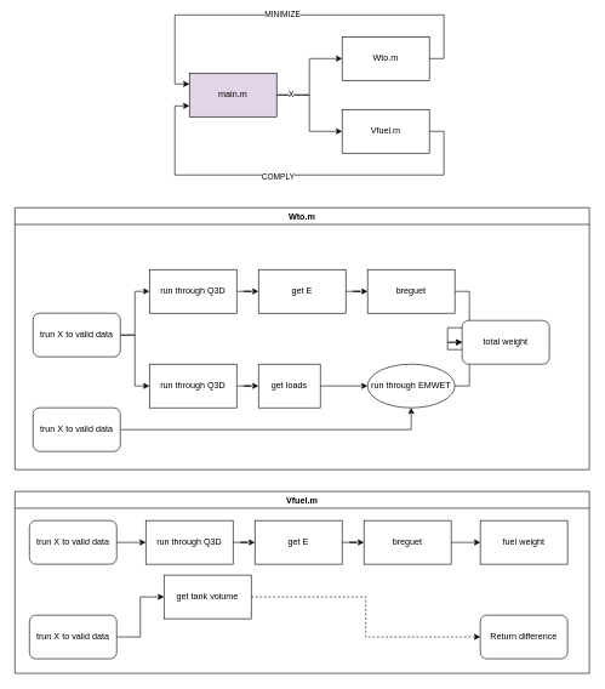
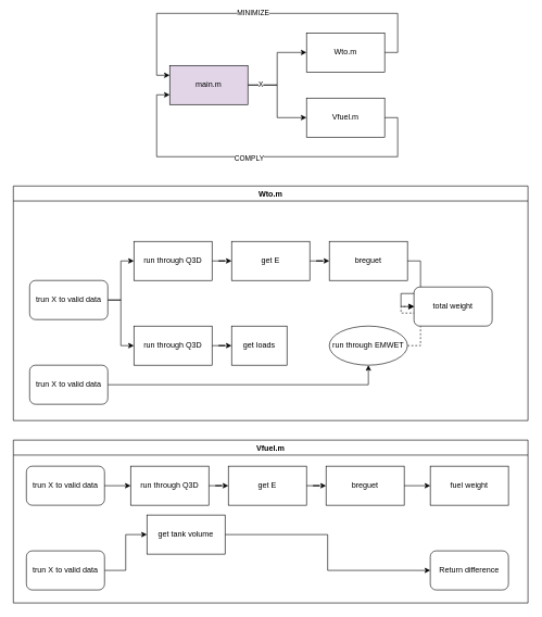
  <mxCell id="0" />
  <mxCell id="1" parent="0" />
  <mxCell id="2" style="edgeStyle=orthogonalEdgeStyle;rounded=0;orthogonalLoop=1;jettySize=auto;html=1;" parent="1" source="4" target="7" edge="1"><mxGeometry relative="1" as="geometry" /></mxCell>
  <mxCell id="3" value="X" style="edgeStyle=orthogonalEdgeStyle;rounded=0;orthogonalLoop=1;jettySize=auto;html=1;exitX=1;exitY=0.5;exitDx=0;exitDy=0;entryX=0;entryY=0.5;entryDx=0;entryDy=0;" parent="1" source="4" target="10" edge="1"><mxGeometry x="-0.714" relative="1" as="geometry"><mxPoint x="370" y="190" as="targetPoint" /><mxPoint as="offset" /></mxGeometry></mxCell>
  <mxCell id="4" value="main.m" style="rounded=0;whiteSpace=wrap;html=1;fillColor=#e1d5e7;" parent="1" vertex="1"><mxGeometry x="260" y="100" width="120" height="60" as="geometry" /></mxCell>
  <mxCell id="5" style="edgeStyle=orthogonalEdgeStyle;rounded=0;orthogonalLoop=1;jettySize=auto;html=1;entryX=0;entryY=0.25;entryDx=0;entryDy=0;exitX=1;exitY=0.5;exitDx=0;exitDy=0;" parent="1" source="7" target="4" edge="1"><mxGeometry relative="1" as="geometry"><Array as="points"><mxPoint x="610" y="80" /><mxPoint x="610" y="20" /><mxPoint x="240" y="20" /><mxPoint x="240" y="115" /></Array></mxGeometry></mxCell>
  <mxCell id="6" value="MINIMIZE" style="edgeLabel;html=1;align=center;verticalAlign=middle;resizable=0;points=[];" parent="5" vertex="1" connectable="0"><mxGeometry x="0.073" y="-2" relative="1" as="geometry"><mxPoint as="offset" /></mxGeometry></mxCell>
  <mxCell id="7" value="Wto.m" style="rounded=0;whiteSpace=wrap;html=1;" parent="1" vertex="1"><mxGeometry x="470" y="50" width="120" height="60" as="geometry" /></mxCell>
  <mxCell id="8" style="edgeStyle=orthogonalEdgeStyle;rounded=0;orthogonalLoop=1;jettySize=auto;html=1;exitX=1;exitY=0.5;exitDx=0;exitDy=0;entryX=0;entryY=0.75;entryDx=0;entryDy=0;" parent="1" source="10" target="4" edge="1"><mxGeometry relative="1" as="geometry"><mxPoint x="440" y="320" as="targetPoint" /><Array as="points"><mxPoint x="610" y="180" /><mxPoint x="610" y="240" /><mxPoint x="240" y="240" /><mxPoint x="240" y="145" /></Array></mxGeometry></mxCell>
  <mxCell id="9" value="COMPLY" style="edgeLabel;html=1;align=center;verticalAlign=middle;resizable=0;points=[];" parent="8" vertex="1" connectable="0"><mxGeometry x="0.12" y="1" relative="1" as="geometry"><mxPoint x="7" as="offset" /></mxGeometry></mxCell>
  <mxCell id="10" value="Vfuel.m" style="rounded=0;whiteSpace=wrap;html=1;" parent="1" vertex="1"><mxGeometry x="470" y="150" width="120" height="60" as="geometry" /></mxCell>
  <mxCell id="11" value="Wto.m" style="swimlane;" parent="1" vertex="1"><mxGeometry x="20" y="285" width="790" height="360" as="geometry" /></mxCell>
  <mxCell id="12" value="" style="edgeStyle=orthogonalEdgeStyle;rounded=0;orthogonalLoop=1;jettySize=auto;html=1;startArrow=none;startFill=0;endArrow=classic;endFill=1;" parent="11" source="14" target="16" edge="1"><mxGeometry relative="1" as="geometry" /></mxCell>
  <mxCell id="13" style="edgeStyle=orthogonalEdgeStyle;rounded=0;orthogonalLoop=1;jettySize=auto;html=1;exitX=1;exitY=0.5;exitDx=0;exitDy=0;entryX=0;entryY=0.5;entryDx=0;entryDy=0;startArrow=none;startFill=0;endArrow=classic;endFill=1;" parent="11" source="14" target="18" edge="1"><mxGeometry relative="1" as="geometry" /></mxCell>
  <mxCell id="14" value="trun X to valid data" style="rounded=1;whiteSpace=wrap;html=1;" parent="11" vertex="1"><mxGeometry x="25" y="145" width="120" height="60" as="geometry" /></mxCell>
  <mxCell id="15" value="" style="edgeStyle=orthogonalEdgeStyle;rounded=0;orthogonalLoop=1;jettySize=auto;html=1;startArrow=none;startFill=0;endArrow=classic;endFill=1;" parent="11" source="16" target="20" edge="1"><mxGeometry relative="1" as="geometry" /></mxCell>
  <mxCell id="16" value="run through Q3D" style="rounded=0;whiteSpace=wrap;html=1;" parent="11" vertex="1"><mxGeometry x="185" y="85" width="120" height="60" as="geometry" /></mxCell>
  <mxCell id="17" value="" style="edgeStyle=orthogonalEdgeStyle;rounded=0;orthogonalLoop=1;jettySize=auto;html=1;startArrow=none;startFill=0;endArrow=classic;endFill=1;" parent="11" source="18" target="22" edge="1"><mxGeometry relative="1" as="geometry" /></mxCell>
  <mxCell id="18" value="run through Q3D" style="rounded=0;whiteSpace=wrap;html=1;" parent="11" vertex="1"><mxGeometry x="185" y="215" width="120" height="60" as="geometry" /></mxCell>
  <mxCell id="19" value="" style="edgeStyle=orthogonalEdgeStyle;rounded=0;orthogonalLoop=1;jettySize=auto;html=1;startArrow=none;startFill=0;endArrow=classic;endFill=1;" parent="11" source="20" target="26" edge="1"><mxGeometry relative="1" as="geometry" /></mxCell>
  <mxCell id="20" value="get E" style="rounded=0;whiteSpace=wrap;html=1;" parent="11" vertex="1"><mxGeometry x="335" y="85" width="120" height="60" as="geometry" /></mxCell>
- <mxCell id="21" value="" style="edgeStyle=orthogonalEdgeStyle;rounded=0;orthogonalLoop=1;jettySize=auto;html=1;startArrow=none;startFill=0;endArrow=classic;endFill=1;" parent="11" source="22" target="24" edge="1"><mxGeometry relative="1" as="geometry" /></mxCell>
  <mxCell id="22" value="get loads" style="rounded=0;whiteSpace=wrap;html=1;" parent="11" vertex="1"><mxGeometry x="335" y="215" width="85" height="60" as="geometry" /></mxCell>
- <mxCell id="23" value="" style="edgeStyle=orthogonalEdgeStyle;rounded=0;orthogonalLoop=1;jettySize=auto;html=1;startArrow=none;startFill=0;endArrow=classic;endFill=1;entryX=0;entryY=0.5;entryDx=0;entryDy=0;" parent="11" source="24" target="27" edge="1"><mxGeometry relative="1" as="geometry" /></mxCell>
+ <mxCell id="23" value="" style="edgeStyle=orthogonalEdgeStyle;rounded=0;orthogonalLoop=1;jettySize=auto;html=1;startArrow=none;startFill=0;endArrow=classic;endFill=1;entryX=0;entryY=0.5;entryDx=0;entryDy=0;dashed=1;" parent="11" source="24" target="27" edge="1"><mxGeometry relative="1" as="geometry" /></mxCell>
  <mxCell id="24" value="run through EMWET" style="ellipse;whiteSpace=wrap;html=1;" parent="11" vertex="1"><mxGeometry x="485" y="215" width="120" height="60" as="geometry" /></mxCell>
  <mxCell id="25" style="edgeStyle=orthogonalEdgeStyle;rounded=0;orthogonalLoop=1;jettySize=auto;html=1;exitX=1;exitY=0.5;exitDx=0;exitDy=0;entryX=0;entryY=0.5;entryDx=0;entryDy=0;startArrow=none;startFill=0;endArrow=classic;endFill=1;" parent="11" source="26" target="27" edge="1"><mxGeometry relative="1" as="geometry" /></mxCell>
  <mxCell id="26" value="breguet" style="rounded=0;whiteSpace=wrap;html=1;" parent="11" vertex="1"><mxGeometry x="485" y="85" width="120" height="60" as="geometry" /></mxCell>
  <mxCell id="27" value="total weight" style="rounded=1;whiteSpace=wrap;html=1;" parent="11" vertex="1"><mxGeometry x="615" y="155" width="120" height="60" as="geometry" /></mxCell>
  <mxCell id="28" style="edgeStyle=orthogonalEdgeStyle;rounded=0;orthogonalLoop=1;jettySize=auto;html=1;exitX=1;exitY=0.5;exitDx=0;exitDy=0;entryX=0.5;entryY=1;entryDx=0;entryDy=0;startArrow=none;startFill=0;endArrow=classic;endFill=1;" parent="11" source="29" target="24" edge="1"><mxGeometry relative="1" as="geometry" /></mxCell>
  <mxCell id="29" value="trun X to valid data" style="rounded=1;whiteSpace=wrap;html=1;" parent="11" vertex="1"><mxGeometry x="25" y="275" width="120" height="60" as="geometry" /></mxCell>
  <mxCell id="30" value="Vfuel.m" style="swimlane;startSize=23;" parent="1" vertex="1"><mxGeometry x="20" y="675" width="790" height="250" as="geometry" /></mxCell>
  <mxCell id="31" value="trun X to valid data" style="rounded=1;whiteSpace=wrap;html=1;" parent="30" vertex="1"><mxGeometry x="20" y="40" width="120" height="60" as="geometry" /></mxCell>
  <mxCell id="32" value="run through Q3D" style="rounded=0;whiteSpace=wrap;html=1;" parent="30" vertex="1"><mxGeometry x="180" y="40" width="120" height="60" as="geometry" /></mxCell>
  <mxCell id="33" value="" style="edgeStyle=orthogonalEdgeStyle;rounded=0;orthogonalLoop=1;jettySize=auto;html=1;startArrow=none;startFill=0;endArrow=classic;endFill=1;" parent="30" source="31" target="32" edge="1"><mxGeometry relative="1" as="geometry" /></mxCell>
- <mxCell id="34" style="edgeStyle=orthogonalEdgeStyle;rounded=0;orthogonalLoop=1;jettySize=auto;html=1;exitX=1;exitY=0.5;exitDx=0;exitDy=0;entryX=0;entryY=0.5;entryDx=0;entryDy=0;startArrow=none;startFill=0;endArrow=classic;endFill=1;dashed=1;" parent="30" source="35" target="44" edge="1"><mxGeometry relative="1" as="geometry" /></mxCell>
+ <mxCell id="34" style="edgeStyle=orthogonalEdgeStyle;rounded=0;orthogonalLoop=1;jettySize=auto;html=1;exitX=1;exitY=0.5;exitDx=0;exitDy=0;entryX=0;entryY=0.5;entryDx=0;entryDy=0;startArrow=none;startFill=0;endArrow=classic;endFill=1;" parent="30" source="35" target="44" edge="1"><mxGeometry relative="1" as="geometry" /></mxCell>
  <mxCell id="35" value="get tank volume" style="rounded=0;whiteSpace=wrap;html=1;" parent="30" vertex="1"><mxGeometry x="205" y="115" width="120" height="60" as="geometry" /></mxCell>
  <mxCell id="36" value="get E" style="rounded=0;whiteSpace=wrap;html=1;" parent="30" vertex="1"><mxGeometry x="330" y="40" width="120" height="60" as="geometry" /></mxCell>
  <mxCell id="37" value="" style="edgeStyle=orthogonalEdgeStyle;rounded=0;orthogonalLoop=1;jettySize=auto;html=1;startArrow=none;startFill=0;endArrow=classic;endFill=1;" parent="30" source="32" target="36" edge="1"><mxGeometry relative="1" as="geometry" /></mxCell>
  <mxCell id="38" value="breguet" style="rounded=0;whiteSpace=wrap;html=1;" parent="30" vertex="1"><mxGeometry x="480" y="40" width="120" height="60" as="geometry" /></mxCell>
  <mxCell id="39" value="" style="edgeStyle=orthogonalEdgeStyle;rounded=0;orthogonalLoop=1;jettySize=auto;html=1;startArrow=none;startFill=0;endArrow=classic;endFill=1;" parent="30" source="36" target="38" edge="1"><mxGeometry relative="1" as="geometry" /></mxCell>
  <mxCell id="40" value="fuel weight" style="rounded=0;whiteSpace=wrap;html=1;" parent="30" vertex="1"><mxGeometry x="640" y="40" width="120" height="60" as="geometry" /></mxCell>
  <mxCell id="41" style="edgeStyle=orthogonalEdgeStyle;rounded=0;orthogonalLoop=1;jettySize=auto;html=1;exitX=1;exitY=0.5;exitDx=0;exitDy=0;entryX=0;entryY=0.5;entryDx=0;entryDy=0;startArrow=none;startFill=0;endArrow=classic;endFill=1;" parent="30" source="38" target="40" edge="1"><mxGeometry relative="1" as="geometry" /></mxCell>
  <mxCell id="42" value="" style="edgeStyle=orthogonalEdgeStyle;rounded=0;orthogonalLoop=1;jettySize=auto;html=1;startArrow=none;startFill=0;endArrow=classic;endFill=1;" parent="30" source="43" target="35" edge="1"><mxGeometry relative="1" as="geometry" /></mxCell>
  <mxCell id="43" value="trun X to valid data" style="rounded=1;whiteSpace=wrap;html=1;" parent="30" vertex="1"><mxGeometry x="20" y="170" width="120" height="60" as="geometry" /></mxCell>
  <mxCell id="44" value="Return difference" style="rounded=1;whiteSpace=wrap;html=1;" parent="30" vertex="1"><mxGeometry x="640" y="170" width="120" height="60" as="geometry" /></mxCell>
